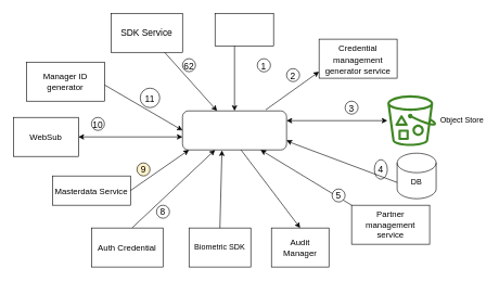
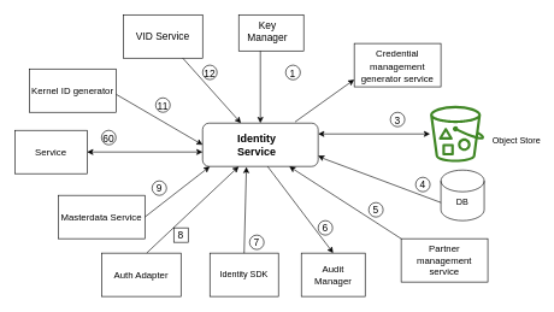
  <mxCell id="0" />
  <mxCell id="1" parent="0" />
  <mxCell id="2" value="" style="rounded=1;whiteSpace=wrap;html=1;" vertex="1" parent="1"><mxGeometry x="280" y="170" width="160" height="60" as="geometry" /></mxCell>
- <mxCell id="4" value="&lt;font style=&quot;font-size: 13px&quot;&gt;WebSub&lt;/font&gt;" style="rounded=0;whiteSpace=wrap;html=1;" vertex="1" parent="1"><mxGeometry x="20" y="180" width="100" height="60" as="geometry" /></mxCell>
+ <mxCell id="3" value="&lt;b&gt;&lt;font style=&quot;font-size: 15px&quot;&gt;Identity Service&lt;/font&gt;&lt;/b&gt;" style="text;html=1;strokeColor=none;fillColor=none;align=center;verticalAlign=middle;whiteSpace=wrap;rounded=0;" vertex="1" parent="1"><mxGeometry x="310" y="185" width="90" height="30" as="geometry" /></mxCell>
+ <mxCell id="4" value="&lt;font style=&quot;font-size: 13px&quot;&gt;Service&lt;/font&gt;" style="rounded=0;whiteSpace=wrap;html=1;" vertex="1" parent="1"><mxGeometry x="20" y="180" width="100" height="60" as="geometry" /></mxCell>
  <mxCell id="5" value="" style="rounded=0;whiteSpace=wrap;html=1;" vertex="1" parent="1"><mxGeometry x="330" y="20" width="90" height="50" as="geometry" /></mxCell>
- <mxCell id="6" value="&lt;font style=&quot;font-size: 13px&quot;&gt;Partner management service&lt;/font&gt;" style="rounded=0;whiteSpace=wrap;html=1;" vertex="1" parent="1"><mxGeometry x="540" y="315" width="120" height="60" as="geometry" /></mxCell>
- <mxCell id="7" value="&lt;font style=&quot;font-size: 14px&quot;&gt;SDK Service&lt;/font&gt;" style="rounded=0;whiteSpace=wrap;html=1;" vertex="1" parent="1"><mxGeometry x="170" y="20" width="110" height="60" as="geometry" /></mxCell>
- <mxCell id="8" value="&lt;font style=&quot;font-size: 13px&quot;&gt;Masterdata Service&lt;/font&gt;" style="rounded=0;whiteSpace=wrap;html=1;" vertex="1" parent="1"><mxGeometry x="80" y="270" width="120" height="45" as="geometry" /></mxCell>
- <mxCell id="9" value="&lt;font style=&quot;font-size: 13px&quot;&gt;Auth Credential&lt;/font&gt;" style="rounded=0;whiteSpace=wrap;html=1;" vertex="1" parent="1"><mxGeometry x="140" y="350" width="110" height="60" as="geometry" /></mxCell>
- <mxCell id="10" value="Biometric SDK" style="rounded=0;whiteSpace=wrap;html=1;" vertex="1" parent="1"><mxGeometry x="290" y="350" width="95" height="60" as="geometry" /></mxCell>
+ <mxCell id="6" value="&lt;font style=&quot;font-size: 13px&quot;&gt;Partner management service&lt;/font&gt;" style="rounded=0;whiteSpace=wrap;html=1;" vertex="1" parent="1"><mxGeometry x="555" y="330" width="120" height="60" as="geometry" /></mxCell>
+ <mxCell id="7" value="&lt;font style=&quot;font-size: 14px&quot;&gt;VID Service&lt;/font&gt;" style="rounded=0;whiteSpace=wrap;html=1;" vertex="1" parent="1"><mxGeometry x="170" y="20" width="110" height="60" as="geometry" /></mxCell>
+ <mxCell id="8" value="&lt;font style=&quot;font-size: 13px&quot;&gt;Masterdata Service&lt;/font&gt;" style="rounded=0;whiteSpace=wrap;html=1;" vertex="1" parent="1"><mxGeometry x="80" y="270" width="120" height="60" as="geometry" /></mxCell>
+ <mxCell id="9" value="&lt;font style=&quot;font-size: 13px&quot;&gt;Auth Adapter&lt;/font&gt;" style="rounded=0;whiteSpace=wrap;html=1;" vertex="1" parent="1"><mxGeometry x="140" y="350" width="110" height="60" as="geometry" /></mxCell>
+ <mxCell id="10" value="Identity SDK" style="rounded=0;whiteSpace=wrap;html=1;" vertex="1" parent="1"><mxGeometry x="290" y="350" width="95" height="60" as="geometry" /></mxCell>
  <mxCell id="11" value="" style="rounded=0;whiteSpace=wrap;html=1;" vertex="1" parent="1"><mxGeometry x="416.71" y="350" width="88.42" height="60" as="geometry" /></mxCell>
- <mxCell id="13" value="Object Store" style="text;html=1;strokeColor=none;fillColor=none;align=center;verticalAlign=middle;whiteSpace=wrap;rounded=0;" vertex="1" parent="1"><mxGeometry x="675" y="170" width="70" height="30" as="geometry" /></mxCell>
+ <mxCell id="12" value="&lt;font style=&quot;font-size: 14px&quot;&gt;Key Manager&lt;/font&gt;" style="text;html=1;strokeColor=none;fillColor=none;align=center;verticalAlign=middle;whiteSpace=wrap;rounded=0;" vertex="1" parent="1"><mxGeometry x="340" y="30" width="60" height="25" as="geometry" /></mxCell>
+ <mxCell id="13" value="Object Store" style="text;html=1;strokeColor=none;fillColor=none;align=center;verticalAlign=middle;whiteSpace=wrap;rounded=0;" vertex="1" parent="1"><mxGeometry x="680" y="180" width="70" height="30" as="geometry" /></mxCell>
  <mxCell id="14" value="" style="shape=cylinder3;whiteSpace=wrap;html=1;boundedLbl=1;backgroundOutline=1;size=15;" vertex="1" parent="1"><mxGeometry x="610" y="235" width="60" height="70" as="geometry" /></mxCell>
  <mxCell id="15" value="DB" style="text;html=1;strokeColor=none;fillColor=none;align=center;verticalAlign=middle;whiteSpace=wrap;rounded=0;" vertex="1" parent="1"><mxGeometry x="610" y="260" width="60" height="40" as="geometry" /></mxCell>
  <mxCell id="16" value="&lt;font style=&quot;font-size: 13px&quot;&gt;Audit Manager&lt;/font&gt;" style="text;html=1;strokeColor=none;fillColor=none;align=center;verticalAlign=middle;whiteSpace=wrap;rounded=0;" vertex="1" parent="1"><mxGeometry x="430.92" y="365" width="60" height="30" as="geometry" /></mxCell>
  <mxCell id="17" value="" style="endArrow=classic;html=1;rounded=0;fontSize=15;entryX=0.5;entryY=0;entryDx=0;entryDy=0;" edge="1" parent="1" target="2"><mxGeometry width="50" height="50" relative="1" as="geometry"><mxPoint x="360" y="70" as="sourcePoint" /><mxPoint x="390" y="240" as="targetPoint" /></mxGeometry></mxCell>
  <mxCell id="18" value="" style="endArrow=classic;html=1;rounded=0;fontSize=15;exitX=1;exitY=0.5;exitDx=0;exitDy=0;" edge="1" parent="1" source="8"><mxGeometry width="50" height="50" relative="1" as="geometry"><mxPoint x="340" y="290" as="sourcePoint" /><mxPoint x="290" y="230" as="targetPoint" /></mxGeometry></mxCell>
  <mxCell id="19" value="" style="endArrow=classic;html=1;rounded=0;fontSize=15;entryX=0.75;entryY=1;entryDx=0;entryDy=0;exitX=0;exitY=0;exitDx=0;exitDy=0;" edge="1" parent="1" source="6" target="2"><mxGeometry width="50" height="50" relative="1" as="geometry"><mxPoint x="550" y="300" as="sourcePoint" /><mxPoint x="390" y="240" as="targetPoint" /></mxGeometry></mxCell>
  <mxCell id="20" value="" style="endArrow=classic;startArrow=classic;html=1;rounded=0;fontSize=15;exitX=1;exitY=0.5;exitDx=0;exitDy=0;" edge="1" parent="1" source="4"><mxGeometry width="50" height="50" relative="1" as="geometry"><mxPoint x="340" y="290" as="sourcePoint" /><mxPoint x="280" y="210" as="targetPoint" /></mxGeometry></mxCell>
  <mxCell id="21" value="&lt;font style=&quot;font-size: 14px&quot;&gt;1&lt;/font&gt;" style="ellipse;whiteSpace=wrap;html=1;aspect=fixed;fontSize=15;" vertex="1" parent="1"><mxGeometry x="395" y="89.72" width="20.28" height="20.28" as="geometry" /></mxCell>
- <mxCell id="22" value="&lt;font style=&quot;font-size: 14px&quot;&gt;2&lt;/font&gt;" style="ellipse;whiteSpace=wrap;html=1;aspect=fixed;fontSize=15;" vertex="1" parent="1"><mxGeometry x="440" y="105" width="20" height="20" as="geometry" /></mxCell>
- <mxCell id="23" value="&lt;font style=&quot;font-size: 14px&quot;&gt;3&lt;/font&gt;" style="ellipse;whiteSpace=wrap;html=1;aspect=fixed;fontSize=15;" vertex="1" parent="1"><mxGeometry x="530" y="155" width="20" height="20" as="geometry" /></mxCell>
- <mxCell id="24" value="&lt;font style=&quot;font-size: 14px&quot;&gt;4&lt;/font&gt;" style="ellipse;whiteSpace=wrap;html=1;aspect=fixed;fontSize=15;" vertex="1" parent="1"><mxGeometry x="575" y="245" width="20" height="30" as="geometry" /></mxCell>
- <mxCell id="25" value="&lt;font style=&quot;font-size: 14px&quot;&gt;5&lt;/font&gt;" style="ellipse;whiteSpace=wrap;html=1;aspect=fixed;fontSize=15;" vertex="1" parent="1"><mxGeometry x="510" y="290" width="20" height="20" as="geometry" /></mxCell>
- <mxCell id="27" value="&lt;font style=&quot;font-size: 14px&quot;&gt;8&lt;/font&gt;" style="ellipse;whiteSpace=wrap;html=1;aspect=fixed;fontSize=15;" vertex="1" parent="1"><mxGeometry x="240" y="315" width="20" height="20" as="geometry" /></mxCell>
- <mxCell id="29" value="&lt;font style=&quot;font-size: 14px&quot;&gt;62&lt;/font&gt;" style="ellipse;whiteSpace=wrap;html=1;aspect=fixed;fontSize=15;" vertex="1" parent="1"><mxGeometry x="280" y="89.72" width="20" height="20" as="geometry" /></mxCell>
- <mxCell id="30" value="&lt;font style=&quot;font-size: 14px&quot;&gt;9&lt;/font&gt;" style="ellipse;whiteSpace=wrap;html=1;aspect=fixed;fontSize=15;fillColor=#fff2cc;" vertex="1" parent="1"><mxGeometry x="210" y="250" width="20" height="20" as="geometry" /></mxCell>
- <mxCell id="31" value="&lt;font style=&quot;font-size: 14px&quot;&gt;11&lt;/font&gt;" style="ellipse;whiteSpace=wrap;html=1;aspect=fixed;fontSize=15;" vertex="1" parent="1"><mxGeometry x="215" y="135" width="30" height="30" as="geometry" /></mxCell>
- <mxCell id="32" value="&lt;font style=&quot;font-size: 14px&quot;&gt;10&lt;/font&gt;" style="ellipse;whiteSpace=wrap;html=1;aspect=fixed;fontSize=15;" vertex="1" parent="1"><mxGeometry x="140" y="180" width="20" height="20" as="geometry" /></mxCell>
+ <mxCell id="23" value="&lt;font style=&quot;font-size: 14px&quot;&gt;3&lt;/font&gt;" style="ellipse;whiteSpace=wrap;html=1;aspect=fixed;fontSize=15;" vertex="1" parent="1"><mxGeometry x="540" y="155" width="20" height="20" as="geometry" /></mxCell>
+ <mxCell id="24" value="&lt;font style=&quot;font-size: 14px&quot;&gt;4&lt;/font&gt;" style="ellipse;whiteSpace=wrap;html=1;aspect=fixed;fontSize=15;" vertex="1" parent="1"><mxGeometry x="575" y="245" width="20" height="20" as="geometry" /></mxCell>
+ <mxCell id="25" value="&lt;font style=&quot;font-size: 14px&quot;&gt;5&lt;/font&gt;" style="ellipse;whiteSpace=wrap;html=1;aspect=fixed;fontSize=15;" vertex="1" parent="1"><mxGeometry x="510" y="280" width="20" height="20" as="geometry" /></mxCell>
+ <mxCell id="26" value="&lt;font style=&quot;font-size: 14px&quot;&gt;6&lt;/font&gt;" style="ellipse;whiteSpace=wrap;html=1;aspect=fixed;fontSize=15;" vertex="1" parent="1"><mxGeometry x="440" y="305" width="20" height="20" as="geometry" /></mxCell>
+ <mxCell id="27" value="&lt;font style=&quot;font-size: 14px&quot;&gt;8&lt;/font&gt;" style="whiteSpace=wrap;html=1;aspect=fixed;fontSize=15;rounded=0;" vertex="1" parent="1"><mxGeometry x="240" y="315" width="20" height="20" as="geometry" /></mxCell>
+ <mxCell id="28" value="&lt;font style=&quot;font-size: 14px&quot;&gt;7&lt;/font&gt;" style="ellipse;whiteSpace=wrap;html=1;aspect=fixed;fontSize=15;" vertex="1" parent="1"><mxGeometry x="345" y="325" width="20" height="20" as="geometry" /></mxCell>
+ <mxCell id="29" value="&lt;font style=&quot;font-size: 14px&quot;&gt;12&lt;/font&gt;" style="ellipse;whiteSpace=wrap;html=1;aspect=fixed;fontSize=15;" vertex="1" parent="1"><mxGeometry x="280" y="89.72" width="20" height="20" as="geometry" /></mxCell>
+ <mxCell id="30" value="&lt;font style=&quot;font-size: 14px&quot;&gt;9&lt;/font&gt;" style="ellipse;whiteSpace=wrap;html=1;aspect=fixed;fontSize=15;" vertex="1" parent="1"><mxGeometry x="210" y="250" width="20" height="20" as="geometry" /></mxCell>
+ <mxCell id="31" value="&lt;font style=&quot;font-size: 14px&quot;&gt;11&lt;/font&gt;" style="ellipse;whiteSpace=wrap;html=1;aspect=fixed;fontSize=15;" vertex="1" parent="1"><mxGeometry x="215" y="135" width="20" height="20" as="geometry" /></mxCell>
+ <mxCell id="32" value="&lt;font style=&quot;font-size: 14px&quot;&gt;60&lt;/font&gt;" style="ellipse;whiteSpace=wrap;html=1;aspect=fixed;fontSize=15;" vertex="1" parent="1"><mxGeometry x="140" y="180" width="20" height="20" as="geometry" /></mxCell>
  <mxCell id="33" value="" style="endArrow=classic;html=1;rounded=0;fontSize=15;entryX=0;entryY=0;entryDx=20;entryDy=80;entryPerimeter=0;exitX=0.8;exitY=-0.028;exitDx=0;exitDy=0;exitPerimeter=0;" edge="1" parent="1" source="2"><mxGeometry width="50" height="50" relative="1" as="geometry"><mxPoint x="340" y="190" as="sourcePoint" /><mxPoint x="490" y="109.72" as="targetPoint" /></mxGeometry></mxCell>
  <mxCell id="34" value="" style="endArrow=classic;startArrow=classic;html=1;rounded=0;fontSize=15;exitX=1;exitY=0.25;exitDx=0;exitDy=0;" edge="1" parent="1" source="2" target="42"><mxGeometry width="50" height="50" relative="1" as="geometry"><mxPoint x="340" y="190" as="sourcePoint" /><mxPoint x="598.6" y="160" as="targetPoint" /><Array as="points" /></mxGeometry></mxCell>
  <mxCell id="35" value="" style="endArrow=classic;html=1;rounded=0;fontSize=15;exitX=0;exitY=0.5;exitDx=0;exitDy=0;entryX=1;entryY=0.75;entryDx=0;entryDy=0;" edge="1" parent="1" source="15" target="2"><mxGeometry width="50" height="50" relative="1" as="geometry"><mxPoint x="340" y="290" as="sourcePoint" /><mxPoint x="450" y="230" as="targetPoint" /><Array as="points"><mxPoint x="450" y="220" /></Array></mxGeometry></mxCell>
  <mxCell id="36" value="" style="endArrow=classic;html=1;rounded=0;fontSize=15;entryX=0.5;entryY=0;entryDx=0;entryDy=0;" edge="1" parent="1" target="11"><mxGeometry width="50" height="50" relative="1" as="geometry"><mxPoint x="370" y="230" as="sourcePoint" /><mxPoint x="390" y="240" as="targetPoint" /></mxGeometry></mxCell>
  <mxCell id="37" value="" style="endArrow=classic;html=1;rounded=0;fontSize=15;entryX=0.379;entryY=1.011;entryDx=0;entryDy=0;entryPerimeter=0;exitX=0.5;exitY=0;exitDx=0;exitDy=0;" edge="1" parent="1" source="10" target="2"><mxGeometry width="50" height="50" relative="1" as="geometry"><mxPoint x="340" y="290" as="sourcePoint" /><mxPoint x="390" y="240" as="targetPoint" /></mxGeometry></mxCell>
  <mxCell id="38" value="" style="endArrow=classic;html=1;rounded=0;fontSize=15;exitX=0.57;exitY=-0.006;exitDx=0;exitDy=0;exitPerimeter=0;" edge="1" parent="1" source="9"><mxGeometry width="50" height="50" relative="1" as="geometry"><mxPoint x="280" y="280" as="sourcePoint" /><mxPoint x="330" y="230" as="targetPoint" /></mxGeometry></mxCell>
  <mxCell id="39" value="" style="endArrow=classic;html=1;rounded=0;fontSize=15;entryX=0;entryY=0.5;entryDx=0;entryDy=0;" edge="1" parent="1" target="2"><mxGeometry width="50" height="50" relative="1" as="geometry"><mxPoint x="160" y="130" as="sourcePoint" /><mxPoint x="210" y="80" as="targetPoint" /></mxGeometry></mxCell>
  <mxCell id="40" value="" style="endArrow=classic;html=1;rounded=0;fontSize=15;exitX=0.75;exitY=1;exitDx=0;exitDy=0;" edge="1" parent="1" source="7" target="2"><mxGeometry width="50" height="50" relative="1" as="geometry"><mxPoint x="340" y="290" as="sourcePoint" /><mxPoint x="390" y="240" as="targetPoint" /></mxGeometry></mxCell>
  <mxCell id="41" value="&lt;font style=&quot;font-size: 13px&quot;&gt;Credential management generator service&lt;/font&gt;" style="rounded=0;whiteSpace=wrap;html=1;fontSize=15;" vertex="1" parent="1"><mxGeometry x="490" y="59.72" width="120" height="60" as="geometry" /></mxCell>
  <mxCell id="42" value="" style="sketch=0;outlineConnect=0;fontColor=#232F3E;gradientColor=none;fillColor=#3F8624;strokeColor=none;dashed=0;verticalLabelPosition=bottom;verticalAlign=top;align=center;html=1;fontSize=12;fontStyle=0;aspect=fixed;pointerEvents=1;shape=mxgraph.aws4.bucket_with_objects;" vertex="1" parent="1"><mxGeometry x="595" y="146" width="75" height="78" as="geometry" /></mxCell>
- <mxCell id="43" value="Manager ID generator" style="rounded=0;whiteSpace=wrap;html=1;fontSize=13;" vertex="1" parent="1"><mxGeometry x="40" y="95" width="120" height="60" as="geometry" /></mxCell>
+ <mxCell id="43" value="Kernel ID generator" style="rounded=0;whiteSpace=wrap;html=1;fontSize=13;" vertex="1" parent="1"><mxGeometry x="40" y="95" width="120" height="60" as="geometry" /></mxCell>
